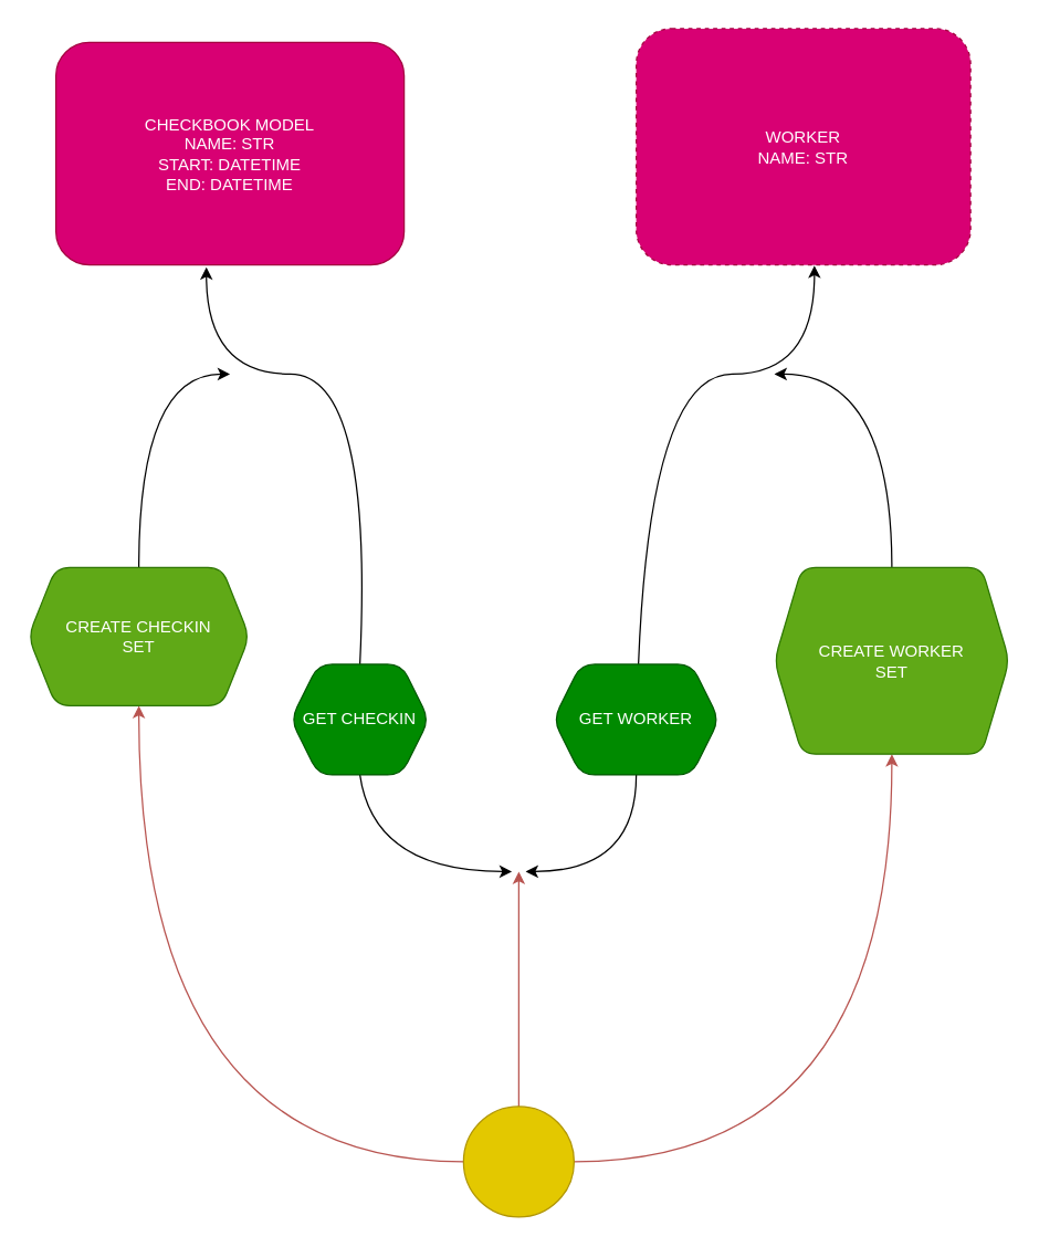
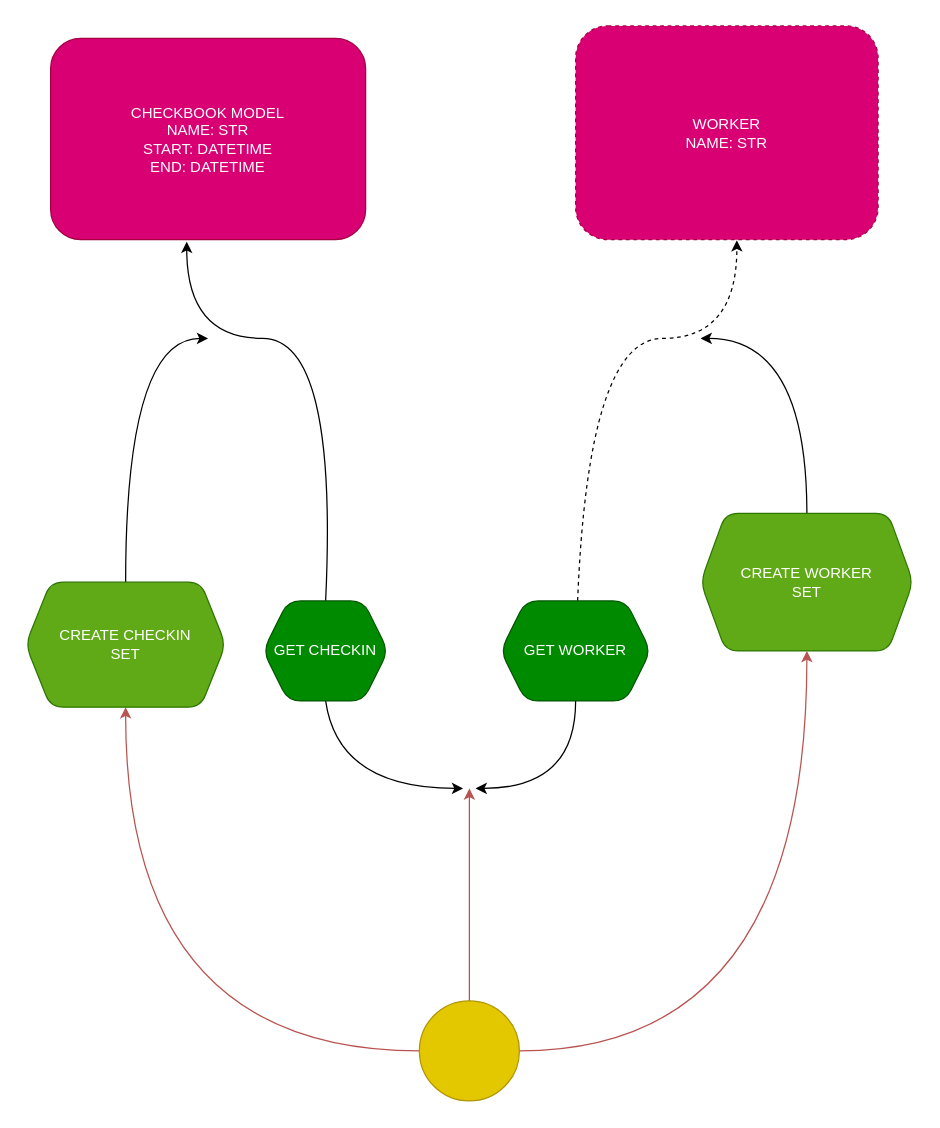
  <mxCell id="0" />
  <mxCell id="1" parent="0" />
  <mxCell id="2" value="CHECKBOOK MODEL&lt;br&gt;NAME: STR&lt;br&gt;START: DATETIME&lt;br&gt;END: DATETIME" style="rounded=1;whiteSpace=wrap;html=1;fillColor=#d80073;fontColor=#ffffff;strokeColor=#A50040;" parent="1" vertex="1"><mxGeometry x="40" y="30" width="252" height="161" as="geometry" /></mxCell>
  <mxCell id="3" value="WORKER&lt;br&gt;NAME: STR" style="rounded=1;whiteSpace=wrap;html=1;fillColor=#d80073;fontColor=#ffffff;strokeColor=#A50040;dashed=1;" parent="1" vertex="1"><mxGeometry x="460" y="20" width="242" height="171" as="geometry" /></mxCell>
  <mxCell id="4" style="edgeStyle=none;html=1;entryX=0.5;entryY=1;entryDx=0;entryDy=0;fillColor=#f8cecc;strokeColor=#b85450;gradientColor=#ea6b66;curved=1;" parent="1" source="7" target="9" edge="1"><mxGeometry relative="1" as="geometry"><Array as="points"><mxPoint x="100" y="840" /></Array></mxGeometry></mxCell>
  <mxCell id="5" style="edgeStyle=none;html=1;entryX=0.5;entryY=1;entryDx=0;entryDy=0;fillColor=#f8cecc;strokeColor=#b85450;gradientColor=#ea6b66;curved=1;" parent="1" source="7" target="17" edge="1"><mxGeometry relative="1" as="geometry"><Array as="points"><mxPoint x="645" y="840" /></Array></mxGeometry></mxCell>
  <mxCell id="6" style="edgeStyle=none;html=1;fillColor=#f8cecc;strokeColor=#b85450;gradientColor=#ea6b66;curved=1;" parent="1" source="7" edge="1"><mxGeometry relative="1" as="geometry"><mxPoint x="375" y="630" as="targetPoint" /></mxGeometry></mxCell>
  <mxCell id="7" value="" style="ellipse;whiteSpace=wrap;html=1;aspect=fixed;fillColor=#e3c800;fontColor=#000000;strokeColor=#B09500;rounded=1;" parent="1" vertex="1"><mxGeometry x="335" y="800" width="80" height="80" as="geometry" /></mxCell>
  <mxCell id="8" style="edgeStyle=none;html=1;exitX=0.5;exitY=0;exitDx=0;exitDy=0;curved=1;" parent="1" source="9" edge="1"><mxGeometry relative="1" as="geometry"><mxPoint x="166" y="270" as="targetPoint" /><Array as="points"><mxPoint x="100" y="270" /></Array></mxGeometry></mxCell>
- <mxCell id="9" value="CREATE CHECKIN&lt;br&gt;SET" style="shape=hexagon;perimeter=hexagonPerimeter2;whiteSpace=wrap;html=1;fixedSize=1;fillColor=#60a917;fontColor=#ffffff;strokeColor=#2D7600;rounded=1;" parent="1" vertex="1"><mxGeometry x="20" y="410" width="160" height="100" as="geometry" /></mxCell>
+ <mxCell id="9" value="CREATE CHECKIN&lt;br&gt;SET" style="shape=hexagon;perimeter=hexagonPerimeter2;whiteSpace=wrap;html=1;fixedSize=1;fillColor=#60a917;fontColor=#ffffff;strokeColor=#2D7600;rounded=1;" parent="1" vertex="1"><mxGeometry x="20" y="465" width="160" height="100" as="geometry" /></mxCell>
  <mxCell id="10" style="edgeStyle=none;html=1;exitX=0.5;exitY=0;exitDx=0;exitDy=0;entryX=0.432;entryY=1.01;entryDx=0;entryDy=0;entryPerimeter=0;curved=1;" parent="1" source="12" target="2" edge="1"><mxGeometry relative="1" as="geometry"><mxPoint x="160" y="270" as="targetPoint" /><Array as="points"><mxPoint x="270" y="270" /><mxPoint x="149" y="270" /></Array></mxGeometry></mxCell>
  <mxCell id="11" style="edgeStyle=none;html=1;exitX=0.5;exitY=1;exitDx=0;exitDy=0;curved=1;" parent="1" source="12" edge="1"><mxGeometry relative="1" as="geometry"><mxPoint x="370" y="630" as="targetPoint" /><Array as="points"><mxPoint x="270" y="630" /></Array></mxGeometry></mxCell>
  <mxCell id="12" value="GET CHECKIN" style="shape=hexagon;perimeter=hexagonPerimeter2;whiteSpace=wrap;html=1;fixedSize=1;fillColor=#008a00;fontColor=#ffffff;strokeColor=#005700;rounded=1;" parent="1" vertex="1"><mxGeometry x="210" y="480" width="100" height="80" as="geometry" /></mxCell>
- <mxCell id="13" style="edgeStyle=none;html=1;entryX=0.533;entryY=1.003;entryDx=0;entryDy=0;entryPerimeter=0;curved=1;" parent="1" source="15" target="3" edge="1"><mxGeometry relative="1" as="geometry"><mxPoint x="460" y="270" as="targetPoint" /><Array as="points"><mxPoint x="470" y="270" /><mxPoint x="589" y="270" /></Array></mxGeometry></mxCell>
+ <mxCell id="13" style="edgeStyle=none;html=1;entryX=0.533;entryY=1.003;entryDx=0;entryDy=0;entryPerimeter=0;curved=1;dashed=1;" parent="1" source="15" target="3" edge="1"><mxGeometry relative="1" as="geometry"><mxPoint x="460" y="270" as="targetPoint" /><Array as="points"><mxPoint x="470" y="270" /><mxPoint x="589" y="270" /></Array></mxGeometry></mxCell>
  <mxCell id="14" style="edgeStyle=none;html=1;exitX=0.5;exitY=1;exitDx=0;exitDy=0;curved=1;" parent="1" source="15" edge="1"><mxGeometry relative="1" as="geometry"><mxPoint x="380" y="630" as="targetPoint" /><Array as="points"><mxPoint x="460" y="630" /></Array></mxGeometry></mxCell>
  <mxCell id="15" value="GET WORKER" style="shape=hexagon;perimeter=hexagonPerimeter2;whiteSpace=wrap;html=1;fixedSize=1;fillColor=#008a00;fontColor=#ffffff;strokeColor=#005700;rounded=1;" parent="1" vertex="1"><mxGeometry x="400" y="480" width="120" height="80" as="geometry" /></mxCell>
  <mxCell id="16" style="edgeStyle=none;html=1;curved=1;" parent="1" source="17" edge="1"><mxGeometry relative="1" as="geometry"><mxPoint x="560" y="270" as="targetPoint" /><Array as="points"><mxPoint x="645" y="270" /></Array></mxGeometry></mxCell>
- <mxCell id="17" value="CREATE WORKER&lt;br&gt;SET" style="shape=hexagon;perimeter=hexagonPerimeter2;whiteSpace=wrap;html=1;fixedSize=1;fillColor=#60a917;fontColor=#ffffff;strokeColor=#2D7600;rounded=1;" parent="1" vertex="1"><mxGeometry x="560" y="410" width="170" height="135" as="geometry" /></mxCell>
+ <mxCell id="17" value="CREATE WORKER&lt;br&gt;SET" style="shape=hexagon;perimeter=hexagonPerimeter2;whiteSpace=wrap;html=1;fixedSize=1;fillColor=#60a917;fontColor=#ffffff;strokeColor=#2D7600;rounded=1;" parent="1" vertex="1"><mxGeometry x="560" y="410" width="170" height="110" as="geometry" /></mxCell>
